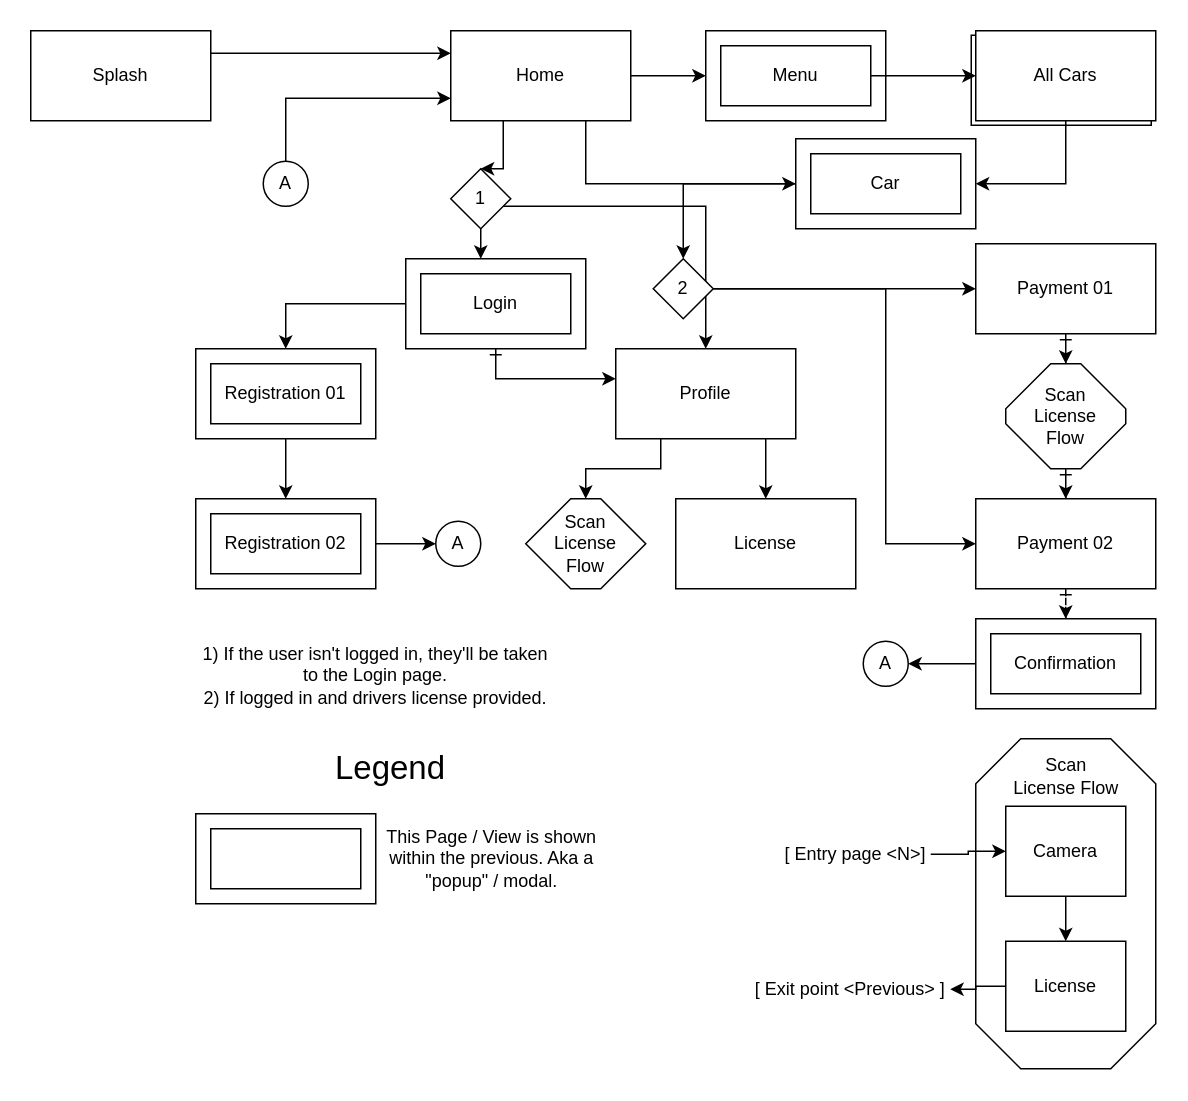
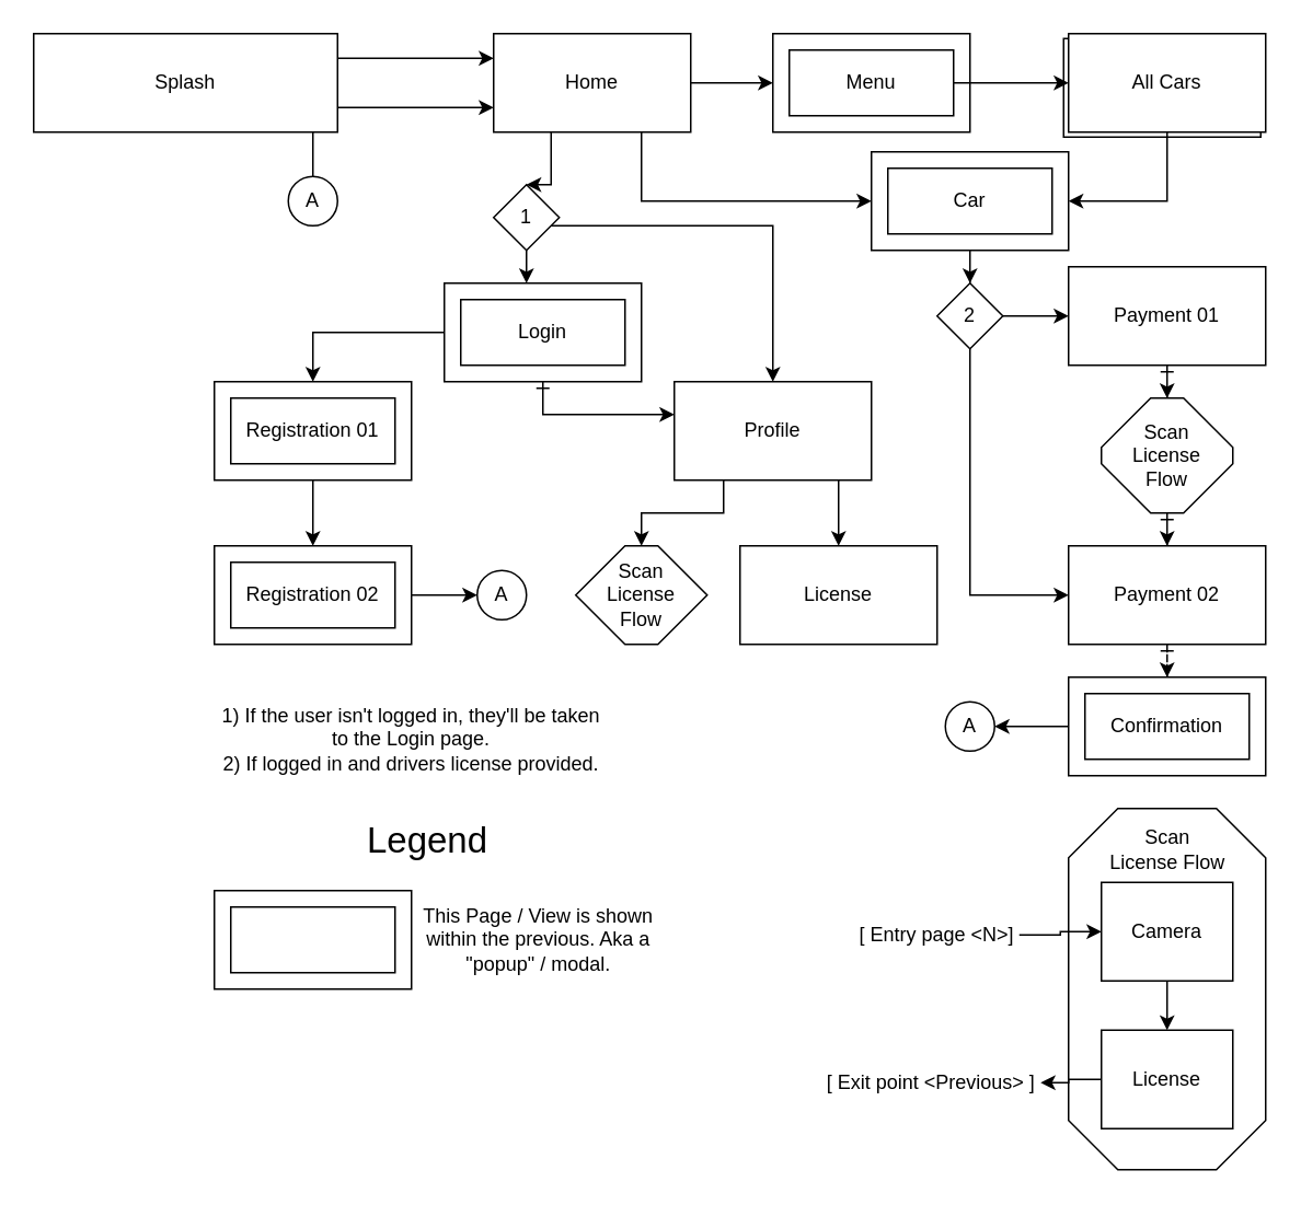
  <mxCell id="0" />
  <mxCell id="1" parent="0" />
  <mxCell id="2" style="edgeStyle=orthogonalEdgeStyle;rounded=0;orthogonalLoop=1;jettySize=auto;html=1;entryX=0.5;entryY=0;entryDx=0;entryDy=0;" parent="1" source="5" target="8" edge="1"><mxGeometry relative="1" as="geometry"><mxPoint x="330" y="252" as="targetPoint" /><Array as="points"><mxPoint x="335" y="92" /><mxPoint x="335" y="92" /></Array></mxGeometry></mxCell>
  <mxCell id="3" style="edgeStyle=orthogonalEdgeStyle;rounded=0;orthogonalLoop=1;jettySize=auto;html=1;entryX=0;entryY=0.5;entryDx=0;entryDy=0;" parent="1" source="5" target="50" edge="1"><mxGeometry relative="1" as="geometry" /></mxCell>
  <mxCell id="4" style="edgeStyle=orthogonalEdgeStyle;rounded=0;orthogonalLoop=1;jettySize=auto;html=1;" parent="1" source="5" target="25" edge="1"><mxGeometry relative="1" as="geometry"><Array as="points"><mxPoint x="390" y="122" /></Array></mxGeometry></mxCell>
  <mxCell id="5" value="Home" style="rounded=0;whiteSpace=wrap;html=1;" parent="1" vertex="1"><mxGeometry x="300" y="20" width="120" height="60" as="geometry" /></mxCell>
  <mxCell id="6" style="edgeStyle=orthogonalEdgeStyle;rounded=0;orthogonalLoop=1;jettySize=auto;html=1;" parent="1" source="8" target="16" edge="1"><mxGeometry relative="1" as="geometry"><Array as="points"><mxPoint x="470" y="137" /></Array></mxGeometry></mxCell>
  <mxCell id="7" style="edgeStyle=orthogonalEdgeStyle;rounded=0;orthogonalLoop=1;jettySize=auto;html=1;" parent="1" source="8" target="20" edge="1"><mxGeometry relative="1" as="geometry"><Array as="points"><mxPoint x="330" y="127" /></Array></mxGeometry></mxCell>
  <mxCell id="8" value="1" style="rhombus;whiteSpace=wrap;html=1;" parent="1" vertex="1"><mxGeometry x="300" y="112" width="40" height="40" as="geometry" /></mxCell>
  <mxCell id="9" style="edgeStyle=orthogonalEdgeStyle;rounded=0;orthogonalLoop=1;jettySize=auto;html=1;startArrow=none;startFill=0;" parent="1" source="10" target="12" edge="1"><mxGeometry relative="1" as="geometry" /></mxCell>
  <mxCell id="10" value="Registration 01" style="rounded=0;whiteSpace=wrap;html=1;" parent="1" vertex="1"><mxGeometry x="130" y="232" width="120" height="60" as="geometry" /></mxCell>
  <mxCell id="11" style="edgeStyle=orthogonalEdgeStyle;rounded=0;orthogonalLoop=1;jettySize=auto;html=1;" parent="1" source="12" target="62" edge="1"><mxGeometry relative="1" as="geometry" /></mxCell>
  <mxCell id="12" value="Registration 02" style="rounded=0;whiteSpace=wrap;html=1;" parent="1" vertex="1"><mxGeometry x="130" y="332" width="120" height="60" as="geometry" /></mxCell>
  <mxCell id="13" value="1) If the user isn't logged in, they'll be taken to the Login page.&lt;br&gt;2) If logged in and drivers license provided." style="text;html=1;strokeColor=none;fillColor=none;align=center;verticalAlign=middle;whiteSpace=wrap;rounded=0;" parent="1" vertex="1"><mxGeometry x="130" y="422" width="240" height="55" as="geometry" /></mxCell>
  <mxCell id="14" style="edgeStyle=orthogonalEdgeStyle;rounded=0;orthogonalLoop=1;jettySize=auto;html=1;" parent="1" source="16" target="17" edge="1"><mxGeometry relative="1" as="geometry"><Array as="points"><mxPoint x="510" y="302" /><mxPoint x="510" y="302" /></Array></mxGeometry></mxCell>
  <mxCell id="15" style="edgeStyle=orthogonalEdgeStyle;rounded=0;orthogonalLoop=1;jettySize=auto;html=1;entryX=0.5;entryY=0;entryDx=0;entryDy=0;entryPerimeter=0;" parent="1" source="16" target="49" edge="1"><mxGeometry relative="1" as="geometry"><Array as="points"><mxPoint x="440" y="312" /><mxPoint x="390" y="312" /></Array></mxGeometry></mxCell>
  <mxCell id="16" value="Profile" style="rounded=0;whiteSpace=wrap;html=1;" parent="1" vertex="1"><mxGeometry x="410" y="232" width="120" height="60" as="geometry" /></mxCell>
  <mxCell id="17" value="License" style="rounded=0;whiteSpace=wrap;html=1;" parent="1" vertex="1"><mxGeometry x="450" y="332" width="120" height="60" as="geometry" /></mxCell>
  <mxCell id="18" style="edgeStyle=orthogonalEdgeStyle;rounded=0;orthogonalLoop=1;jettySize=auto;html=1;entryX=0.5;entryY=0;entryDx=0;entryDy=0;" parent="1" source="20" target="10" edge="1"><mxGeometry relative="1" as="geometry"><Array as="points"><mxPoint y="202" x="190" /></Array></mxGeometry></mxCell>
  <mxCell id="19" style="edgeStyle=orthogonalEdgeStyle;rounded=0;orthogonalLoop=1;jettySize=auto;html=1;startArrow=ERone;startFill=0;" parent="1" source="20" target="16" edge="1"><mxGeometry relative="1" as="geometry"><Array as="points"><mxPoint x="330" y="252" /></Array></mxGeometry></mxCell>
  <mxCell id="20" value="Login" style="rounded=0;whiteSpace=wrap;html=1;" parent="1" vertex="1"><mxGeometry x="270" y="172" width="120" height="60" as="geometry" /></mxCell>
  <mxCell id="21" value="All Cars" style="rounded=0;whiteSpace=wrap;html=1;" parent="1" vertex="1"><mxGeometry x="647" y="23" width="120" height="60" as="geometry" /></mxCell>
  <mxCell id="22" style="edgeStyle=orthogonalEdgeStyle;rounded=0;orthogonalLoop=1;jettySize=auto;html=1;" parent="1" source="23" target="25" edge="1"><mxGeometry relative="1" as="geometry"><Array as="points"><mxPoint x="710" y="122" /></Array></mxGeometry></mxCell>
  <mxCell id="23" value="All Cars" style="rounded=0;whiteSpace=wrap;html=1;" parent="1" vertex="1"><mxGeometry x="650" y="20" width="120" height="60" as="geometry" /></mxCell>
  <mxCell id="24" style="edgeStyle=orthogonalEdgeStyle;rounded=0;orthogonalLoop=1;jettySize=auto;html=1;entryX=0.5;entryY=0;entryDx=0;entryDy=0;" parent="1" source="25" target="28" edge="1"><mxGeometry relative="1" as="geometry"><mxPoint x="590" y="192" as="targetPoint" /></mxGeometry></mxCell>
  <mxCell id="25" value="Car" style="rounded=0;whiteSpace=wrap;html=1;" parent="1" vertex="1"><mxGeometry x="530" y="92" width="120" height="60" as="geometry" /></mxCell>
  <mxCell id="26" style="edgeStyle=orthogonalEdgeStyle;rounded=0;orthogonalLoop=1;jettySize=auto;html=1;" parent="1" source="28" target="30" edge="1"><mxGeometry relative="1" as="geometry"><mxPoint x="660" y="192" as="targetPoint" /></mxGeometry></mxCell>
  <mxCell id="27" style="edgeStyle=orthogonalEdgeStyle;rounded=0;orthogonalLoop=1;jettySize=auto;html=1;" parent="1" source="28" target="32" edge="1"><mxGeometry relative="1" as="geometry"><Array as="points"><mxPoint x="590" y="362" /></Array></mxGeometry></mxCell>
- <mxCell id="28" value="2" style="rhombus;whiteSpace=wrap;html=1;" parent="1" vertex="1"><mxGeometry x="435" y="172" width="40" height="40" as="geometry" /></mxCell>
+ <mxCell id="28" value="2" style="rhombus;whiteSpace=wrap;html=1;" parent="1" vertex="1"><mxGeometry x="570" y="172" width="40" height="40" as="geometry" /></mxCell>
  <mxCell id="29" style="edgeStyle=orthogonalEdgeStyle;rounded=0;orthogonalLoop=1;jettySize=auto;html=1;startArrow=ERone;startFill=0;" parent="1" source="48" target="32" edge="1"><mxGeometry relative="1" as="geometry" /></mxCell>
  <mxCell id="30" value="Payment 01" style="rounded=0;whiteSpace=wrap;html=1;" parent="1" vertex="1"><mxGeometry x="650" y="162" width="120" height="60" as="geometry" /></mxCell>
  <mxCell id="31" value="" style="edgeStyle=orthogonalEdgeStyle;rounded=0;orthogonalLoop=1;jettySize=auto;html=1;startArrow=ERone;startFill=0;dashed=1;" parent="1" source="32" target="34" edge="1"><mxGeometry relative="1" as="geometry" /></mxCell>
  <mxCell id="32" value="Payment 02" style="rounded=0;whiteSpace=wrap;html=1;" parent="1" vertex="1"><mxGeometry x="650" y="332" width="120" height="60" as="geometry" /></mxCell>
  <mxCell id="33" style="edgeStyle=orthogonalEdgeStyle;rounded=0;orthogonalLoop=1;jettySize=auto;html=1;entryX=1;entryY=0.5;entryDx=0;entryDy=0;" parent="1" source="34" target="37" edge="1"><mxGeometry relative="1" as="geometry" /></mxCell>
  <mxCell id="34" value="Confirmation" style="whiteSpace=wrap;html=1;rounded=0;" parent="1" vertex="1"><mxGeometry x="650" y="412" width="120" height="60" as="geometry" /></mxCell>
  <mxCell id="35" style="edgeStyle=orthogonalEdgeStyle;rounded=0;orthogonalLoop=1;jettySize=auto;html=1;entryX=0;entryY=0.75;entryDx=0;entryDy=0;" parent="1" source="36" target="5" edge="1"><mxGeometry relative="1" as="geometry"><Array as="points"><mxPoint y="65" x="190" /></Array></mxGeometry></mxCell>
  <mxCell id="36" value="A" style="ellipse;whiteSpace=wrap;html=1;aspect=fixed;" parent="1" vertex="1"><mxGeometry x="175" y="107" width="30" height="30" as="geometry" /></mxCell>
  <mxCell id="37" value="A" style="ellipse;whiteSpace=wrap;html=1;aspect=fixed;" parent="1" vertex="1"><mxGeometry x="575" y="427" width="30" height="30" as="geometry" /></mxCell>
  <mxCell id="38" value="" style="whiteSpace=wrap;html=1;shape=mxgraph.basic.octagon2;align=center;verticalAlign=middle;dx=15;" parent="1" vertex="1"><mxGeometry x="650" y="492" width="120" height="220" as="geometry" /></mxCell>
  <mxCell id="39" style="edgeStyle=orthogonalEdgeStyle;rounded=0;orthogonalLoop=1;jettySize=auto;html=1;" parent="1" source="40" target="43" edge="1"><mxGeometry relative="1" as="geometry" /></mxCell>
  <mxCell id="40" value="[ Entry page &amp;lt;N&amp;gt;]" style="text;html=1;strokeColor=none;fillColor=none;align=center;verticalAlign=middle;whiteSpace=wrap;rounded=0;" parent="1" vertex="1"><mxGeometry x="520" y="554" width="100" height="30" as="geometry" /></mxCell>
  <mxCell id="41" value="Scan &lt;br&gt;License Flow" style="text;html=1;strokeColor=none;fillColor=none;align=center;verticalAlign=middle;whiteSpace=wrap;rounded=0;" parent="1" vertex="1"><mxGeometry x="662.5" y="502" width="95" height="30" as="geometry" /></mxCell>
  <mxCell id="42" value="" style="edgeStyle=orthogonalEdgeStyle;rounded=0;orthogonalLoop=1;jettySize=auto;html=1;" parent="1" source="43" target="45" edge="1"><mxGeometry relative="1" as="geometry" /></mxCell>
  <mxCell id="43" value="Camera" style="rounded=0;whiteSpace=wrap;html=1;" parent="1" vertex="1"><mxGeometry x="670" y="537" width="80" height="60" as="geometry" /></mxCell>
  <mxCell id="44" style="edgeStyle=orthogonalEdgeStyle;rounded=0;orthogonalLoop=1;jettySize=auto;html=1;" parent="1" source="45" target="46" edge="1"><mxGeometry relative="1" as="geometry" /></mxCell>
  <mxCell id="45" value="License" style="rounded=0;whiteSpace=wrap;html=1;" parent="1" vertex="1"><mxGeometry x="670" y="627" width="80" height="60" as="geometry" /></mxCell>
  <mxCell id="46" value="[ Exit point &amp;lt;Previous&amp;gt; ]" style="text;html=1;strokeColor=none;fillColor=none;align=center;verticalAlign=middle;whiteSpace=wrap;rounded=0;" parent="1" vertex="1"><mxGeometry x="500" y="644" width="133" height="30" as="geometry" /></mxCell>
  <mxCell id="47" value="" style="edgeStyle=orthogonalEdgeStyle;rounded=0;orthogonalLoop=1;jettySize=auto;html=1;startArrow=ERone;startFill=0;" parent="1" source="30" target="48" edge="1"><mxGeometry relative="1" as="geometry"><mxPoint x="710" y="222" as="sourcePoint" /><mxPoint x="710" y="332" as="targetPoint" /></mxGeometry></mxCell>
  <mxCell id="48" value="Scan &lt;br&gt;License&lt;br&gt;Flow" style="whiteSpace=wrap;html=1;shape=mxgraph.basic.octagon2;align=center;verticalAlign=middle;dx=15;" parent="1" vertex="1"><mxGeometry x="670" y="242" width="80" height="70" as="geometry" /></mxCell>
  <mxCell id="49" value="Scan &lt;br&gt;License&lt;br&gt;Flow" style="whiteSpace=wrap;html=1;shape=mxgraph.basic.octagon2;align=center;verticalAlign=middle;dx=15;" parent="1" vertex="1"><mxGeometry x="350" y="332" width="80" height="60" as="geometry" /></mxCell>
  <mxCell id="50" value="Menu" style="rounded=0;whiteSpace=wrap;html=1;" parent="1" vertex="1"><mxGeometry x="470" y="20" width="120" height="60" as="geometry" /></mxCell>
  <mxCell id="51" value="" style="rounded=0;whiteSpace=wrap;html=1;fillColor=none;" parent="1" vertex="1"><mxGeometry x="280" y="182" width="100" height="40" as="geometry" /></mxCell>
  <mxCell id="52" value="" style="rounded=0;whiteSpace=wrap;html=1;" parent="1" vertex="1"><mxGeometry x="130" y="542" width="120" height="60" as="geometry" /></mxCell>
  <mxCell id="53" value="" style="rounded=0;whiteSpace=wrap;html=1;fillColor=none;" parent="1" vertex="1"><mxGeometry x="140" y="552" width="100" height="40" as="geometry" /></mxCell>
  <mxCell id="54" value="" style="rounded=0;whiteSpace=wrap;html=1;fillColor=none;" parent="1" vertex="1"><mxGeometry x="140" y="242" width="100" height="40" as="geometry" /></mxCell>
  <mxCell id="55" value="" style="rounded=0;whiteSpace=wrap;html=1;fillColor=none;" parent="1" vertex="1"><mxGeometry x="140" y="342" width="100" height="40" as="geometry" /></mxCell>
  <mxCell id="56" value="&lt;font style=&quot;font-size: 22px;&quot;&gt;Legend&lt;/font&gt;" style="text;html=1;strokeColor=none;fillColor=none;align=center;verticalAlign=middle;whiteSpace=wrap;rounded=0;" parent="1" vertex="1"><mxGeometry x="205" y="492" width="110" height="40" as="geometry" /></mxCell>
  <mxCell id="57" value="This Page / View is shown within the previous. Aka a &quot;popup&quot; / modal." style="text;html=1;strokeColor=none;fillColor=none;align=center;verticalAlign=middle;whiteSpace=wrap;rounded=0;" parent="1" vertex="1"><mxGeometry x="255" y="542" width="145" height="60" as="geometry" /></mxCell>
  <mxCell id="58" value="" style="rounded=0;whiteSpace=wrap;html=1;fillColor=none;" parent="1" vertex="1"><mxGeometry x="540" y="102" width="100" height="40" as="geometry" /></mxCell>
  <mxCell id="59" style="edgeStyle=orthogonalEdgeStyle;rounded=0;orthogonalLoop=1;jettySize=auto;html=1;" parent="1" source="60" target="23" edge="1"><mxGeometry relative="1" as="geometry" /></mxCell>
  <mxCell id="60" value="" style="rounded=0;whiteSpace=wrap;html=1;fillColor=none;" parent="1" vertex="1"><mxGeometry x="480" y="30" width="100" height="40" as="geometry" /></mxCell>
  <mxCell id="61" value="" style="rounded=0;whiteSpace=wrap;html=1;fillColor=none;" parent="1" vertex="1"><mxGeometry x="660" y="422" width="100" height="40" as="geometry" /></mxCell>
  <mxCell id="62" value="A" style="ellipse;whiteSpace=wrap;html=1;aspect=fixed;" parent="1" vertex="1"><mxGeometry x="290" y="347" width="30" height="30" as="geometry" /></mxCell>
  <mxCell id="63" style="edgeStyle=none;html=1;exitX=1;exitY=0.25;exitDx=0;exitDy=0;entryX=0;entryY=0.25;entryDx=0;entryDy=0;" parent="1" source="64" target="5" edge="1"><mxGeometry relative="1" as="geometry" /></mxCell>
- <mxCell id="64" value="Splash" style="rounded=0;whiteSpace=wrap;html=1;" parent="1" vertex="1"><mxGeometry x="20" y="20" width="120" height="60" as="geometry" /></mxCell>
+ <mxCell id="64" value="Splash" style="rounded=0;whiteSpace=wrap;html=1;" parent="1" vertex="1"><mxGeometry x="20" y="20" width="185" height="60" as="geometry" /></mxCell>
